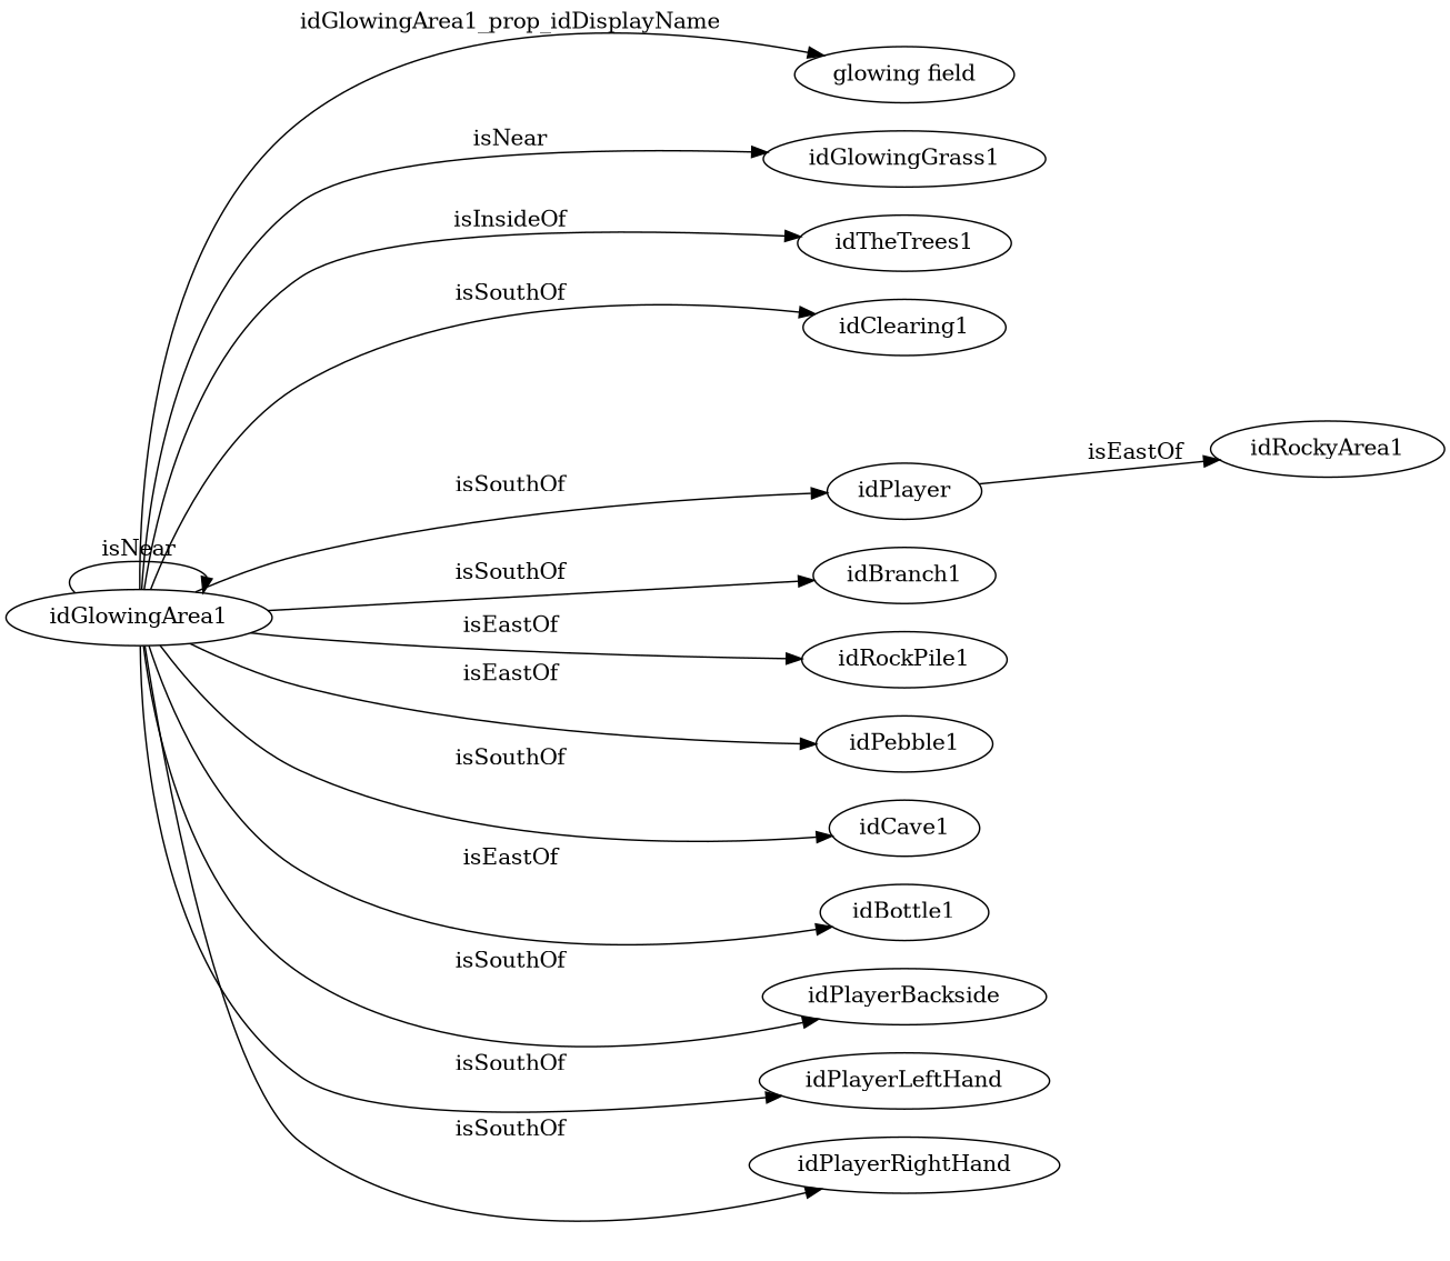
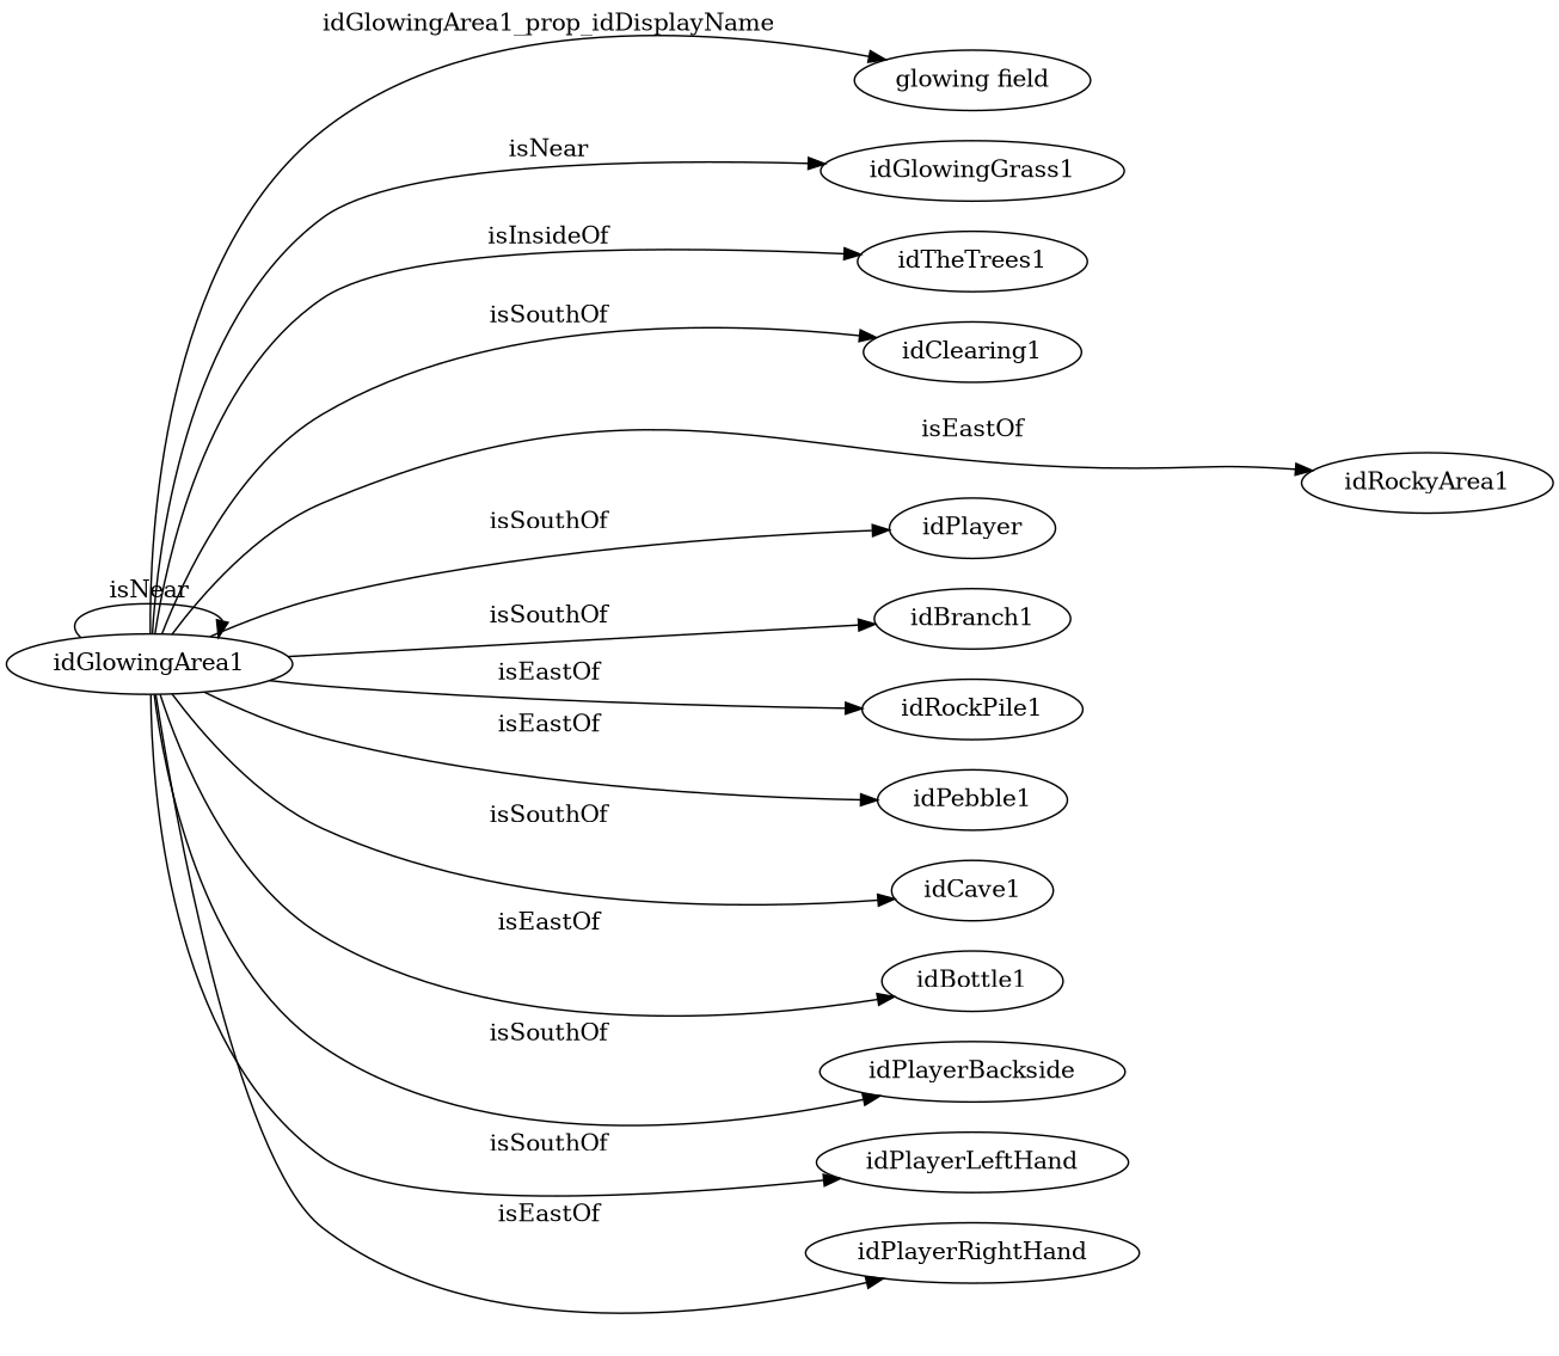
  digraph {
    rankdir=LR
    idGlowingArea1
    "glowing field"
    idGlowingGrass1
    idTheTrees1
    idClearing1
    idRockyArea1
    idPlayer
    idBranch1
    idRockPile1
    idPebble1
    idCave1
    idBottle1
    idPlayerBackside
    idPlayerLeftHand
    idPlayerRightHand
    idGlowingArea1 -> idGlowingArea1 [label=isNear]
    idGlowingArea1 -> "glowing field" [label=idGlowingArea1_prop_idDisplayName]
    idGlowingArea1 -> idGlowingGrass1 [label=isNear]
    idGlowingArea1 -> idTheTrees1 [label=isInsideOf]
    idGlowingArea1 -> idClearing1 [label=isSouthOf]
-   idPlayer -> idRockyArea1 [label=isEastOf]
+   idGlowingArea1 -> idRockyArea1 [label=isEastOf]
    idGlowingArea1 -> idPlayer [label=isSouthOf]
    idGlowingArea1 -> idBranch1 [label=isSouthOf]
    idGlowingArea1 -> idRockPile1 [label=isEastOf]
    idGlowingArea1 -> idPebble1 [label=isEastOf]
    idGlowingArea1 -> idCave1 [label=isSouthOf]
    idGlowingArea1 -> idBottle1 [label=isEastOf]
    idGlowingArea1 -> idPlayerBackside [label=isSouthOf]
    idGlowingArea1 -> idPlayerLeftHand [label=isSouthOf]
-   idGlowingArea1 -> idPlayerRightHand [label=isSouthOf]
+   idGlowingArea1 -> idPlayerRightHand [label=isEastOf]
  }
